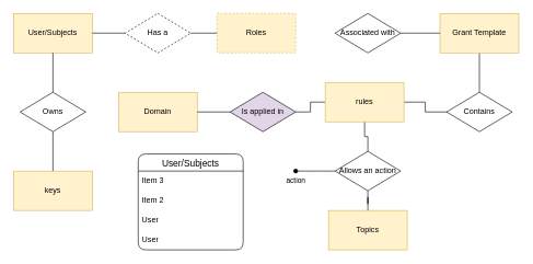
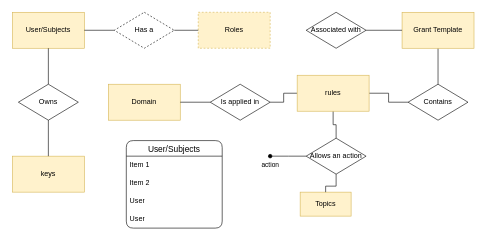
  <mxCell id="0" />
  <mxCell id="1" parent="0" />
  <mxCell id="2" value="User/Subjects" style="rounded=0;whiteSpace=wrap;html=1;fillColor=#fff2cc;strokeColor=#d6b656;" parent="1" vertex="1"><mxGeometry x="20" y="20" width="120" height="60" as="geometry" /></mxCell>
  <mxCell id="3" value="Roles" style="rounded=0;whiteSpace=wrap;html=1;fillColor=#fff2cc;strokeColor=#d6b656;dashed=1;" parent="1" vertex="1"><mxGeometry x="330" y="20" width="120" height="60" as="geometry" /></mxCell>
  <mxCell id="4" style="edgeStyle=orthogonalEdgeStyle;rounded=0;orthogonalLoop=1;jettySize=auto;html=1;entryX=0;entryY=0.5;entryDx=0;entryDy=0;endArrow=none;startFill=0;" parent="1" source="6" target="3" edge="1"><mxGeometry relative="1" as="geometry" /></mxCell>
  <mxCell id="5" style="edgeStyle=orthogonalEdgeStyle;rounded=0;orthogonalLoop=1;jettySize=auto;html=1;entryX=1;entryY=0.5;entryDx=0;entryDy=0;endArrow=none;startFill=0;" parent="1" source="6" target="2" edge="1"><mxGeometry relative="1" as="geometry" /></mxCell>
  <mxCell id="6" value="Has a" style="rhombus;whiteSpace=wrap;html=1;dashed=1;" parent="1" vertex="1"><mxGeometry x="190" y="20" width="100" height="60" as="geometry" /></mxCell>
  <mxCell id="7" style="edgeStyle=orthogonalEdgeStyle;rounded=0;orthogonalLoop=1;jettySize=auto;html=1;exitX=0.5;exitY=1;exitDx=0;exitDy=0;entryX=0.5;entryY=0;entryDx=0;entryDy=0;endArrow=none;startFill=0;" parent="1" source="8" target="12" edge="1"><mxGeometry relative="1" as="geometry" /></mxCell>
  <mxCell id="8" value="Grant Template" style="rounded=0;whiteSpace=wrap;html=1;fillColor=#fff2cc;strokeColor=#d6b656;" parent="1" vertex="1"><mxGeometry x="670" y="20" width="120" height="60" as="geometry" /></mxCell>
  <mxCell id="9" style="edgeStyle=orthogonalEdgeStyle;rounded=0;orthogonalLoop=1;jettySize=auto;html=1;exitX=1;exitY=0.5;exitDx=0;exitDy=0;entryX=0;entryY=0.5;entryDx=0;entryDy=0;endArrow=none;startFill=0;" parent="1" source="10" target="8" edge="1"><mxGeometry relative="1" as="geometry" /></mxCell>
  <mxCell id="10" value="&lt;p&gt;Associated with&lt;/p&gt;" style="rhombus;whiteSpace=wrap;html=1;" parent="1" vertex="1"><mxGeometry x="510" y="20" width="100" height="60" as="geometry" /></mxCell>
  <mxCell id="11" style="edgeStyle=orthogonalEdgeStyle;rounded=0;orthogonalLoop=1;jettySize=auto;html=1;exitX=0;exitY=0.5;exitDx=0;exitDy=0;endArrow=none;startFill=0;" parent="1" source="12" target="15" edge="1"><mxGeometry relative="1" as="geometry" /></mxCell>
  <mxCell id="12" value="&lt;p&gt;Contains&lt;/p&gt;" style="rhombus;whiteSpace=wrap;html=1;" parent="1" vertex="1"><mxGeometry x="680" y="140" width="100" height="60" as="geometry" /></mxCell>
  <mxCell id="13" style="edgeStyle=orthogonalEdgeStyle;rounded=0;orthogonalLoop=1;jettySize=auto;html=1;exitX=0;exitY=0.5;exitDx=0;exitDy=0;entryX=1;entryY=0.5;entryDx=0;entryDy=0;endArrow=none;startFill=0;" parent="1" source="15" target="18" edge="1"><mxGeometry relative="1" as="geometry" /></mxCell>
  <mxCell id="14" style="edgeStyle=orthogonalEdgeStyle;rounded=0;orthogonalLoop=1;jettySize=auto;html=1;exitX=0.5;exitY=1;exitDx=0;exitDy=0;entryX=0.5;entryY=0;entryDx=0;entryDy=0;endArrow=none;startFill=0;" parent="1" source="15" target="28" edge="1"><mxGeometry relative="1" as="geometry" /></mxCell>
  <mxCell id="15" value="rules" style="rounded=0;whiteSpace=wrap;html=1;fillColor=#fff2cc;strokeColor=#d6b656;" parent="1" vertex="1"><mxGeometry x="495" y="125" width="120" height="60" as="geometry" /></mxCell>
  <mxCell id="16" value="Domain" style="rounded=0;whiteSpace=wrap;html=1;fillColor=#fff2cc;strokeColor=#d6b656;" parent="1" vertex="1"><mxGeometry x="180" y="140" width="120" height="60" as="geometry" /></mxCell>
  <mxCell id="17" style="edgeStyle=orthogonalEdgeStyle;rounded=0;orthogonalLoop=1;jettySize=auto;html=1;entryX=1;entryY=0.5;entryDx=0;entryDy=0;endArrow=none;startFill=0;" parent="1" source="18" target="16" edge="1"><mxGeometry relative="1" as="geometry" /></mxCell>
- <mxCell id="18" value="&lt;p&gt;Is applied in&lt;/p&gt;" style="rhombus;whiteSpace=wrap;html=1;fillColor=#e1d5e7;" parent="1" vertex="1"><mxGeometry x="350" y="140" width="100" height="60" as="geometry" /></mxCell>
- <mxCell id="19" value="Topics" style="rounded=0;whiteSpace=wrap;html=1;fillColor=#fff2cc;strokeColor=#d6b656;" parent="1" vertex="1"><mxGeometry x="500" y="320" width="120" height="60" as="geometry" /></mxCell>
+ <mxCell id="18" value="&lt;p&gt;Is applied in&lt;/p&gt;" style="rhombus;whiteSpace=wrap;html=1;" parent="1" vertex="1"><mxGeometry x="350" y="140" width="100" height="60" as="geometry" /></mxCell>
+ <mxCell id="19" value="Topics" style="rounded=0;whiteSpace=wrap;html=1;fillColor=#fff2cc;strokeColor=#d6b656;" parent="1" vertex="1"><mxGeometry x="500" y="320" width="85" height="40" as="geometry" /></mxCell>
  <mxCell id="20" value="User/Subjects" style="swimlane;fontStyle=0;childLayout=stackLayout;horizontal=1;startSize=26;horizontalStack=0;resizeParent=1;resizeParentMax=0;resizeLast=0;collapsible=1;marginBottom=0;align=center;fontSize=14;rounded=1;" parent="1" vertex="1"><mxGeometry x="210" y="234" width="160" height="146" as="geometry"><mxRectangle x="-110" y="400" width="130" height="30" as="alternateBounds" /></mxGeometry></mxCell>
- <mxCell id="21" value="Item 3" style="text;strokeColor=none;fillColor=none;spacingLeft=4;spacingRight=4;overflow=hidden;rotatable=0;points=[[0,0.5],[1,0.5]];portConstraint=eastwest;fontSize=12;whiteSpace=wrap;html=1;" parent="20" vertex="1"><mxGeometry y="26" width="160" height="30" as="geometry" /></mxCell>
+ <mxCell id="21" value="Item 1" style="text;strokeColor=none;fillColor=none;spacingLeft=4;spacingRight=4;overflow=hidden;rotatable=0;points=[[0,0.5],[1,0.5]];portConstraint=eastwest;fontSize=12;whiteSpace=wrap;html=1;" parent="20" vertex="1"><mxGeometry y="26" width="160" height="30" as="geometry" /></mxCell>
  <mxCell id="22" value="Item 2" style="text;strokeColor=none;fillColor=none;spacingLeft=4;spacingRight=4;overflow=hidden;rotatable=0;points=[[0,0.5],[1,0.5]];portConstraint=eastwest;fontSize=12;whiteSpace=wrap;html=1;" parent="20" vertex="1"><mxGeometry y="56" width="160" height="30" as="geometry" /></mxCell>
  <mxCell id="23" value="User" style="text;strokeColor=none;fillColor=none;spacingLeft=4;spacingRight=4;overflow=hidden;rotatable=0;points=[[0,0.5],[1,0.5]];portConstraint=eastwest;fontSize=12;whiteSpace=wrap;html=1;" parent="20" vertex="1"><mxGeometry y="86" width="160" height="30" as="geometry" /></mxCell>
  <mxCell id="24" value="User" style="text;strokeColor=none;fillColor=none;spacingLeft=4;spacingRight=4;overflow=hidden;rotatable=0;points=[[0,0.5],[1,0.5]];portConstraint=eastwest;fontSize=12;whiteSpace=wrap;html=1;" parent="20" vertex="1"><mxGeometry y="116" width="160" height="30" as="geometry" /></mxCell>
  <mxCell id="25" style="edgeStyle=orthogonalEdgeStyle;rounded=0;orthogonalLoop=1;jettySize=auto;html=1;exitX=0;exitY=0.5;exitDx=0;exitDy=0;endArrow=oval;endFill=1;" parent="1" source="28" edge="1"><mxGeometry relative="1" as="geometry"><mxPoint x="450" y="260" as="targetPoint" /></mxGeometry></mxCell>
  <mxCell id="26" value="action" style="edgeLabel;html=1;align=center;verticalAlign=middle;resizable=0;points=[];" parent="25" vertex="1" connectable="0"><mxGeometry x="1" y="-3" relative="1" as="geometry"><mxPoint y="18" as="offset" /></mxGeometry></mxCell>
  <mxCell id="27" style="edgeStyle=orthogonalEdgeStyle;rounded=0;orthogonalLoop=1;jettySize=auto;html=1;entryX=0.5;entryY=0;entryDx=0;entryDy=0;endArrow=none;startFill=0;" parent="1" source="28" target="19" edge="1"><mxGeometry relative="1" as="geometry" /></mxCell>
  <mxCell id="28" value="Allows an action" style="rhombus;whiteSpace=wrap;html=1;" parent="1" vertex="1"><mxGeometry x="510" y="230" width="100" height="60" as="geometry" /></mxCell>
  <mxCell id="29" value="keys" style="rounded=0;whiteSpace=wrap;html=1;fillColor=#fff2cc;strokeColor=#d6b656;" vertex="1" parent="1"><mxGeometry x="20" y="260" width="120" height="60" as="geometry" /></mxCell>
  <mxCell id="30" value="&lt;p&gt;Owns&lt;/p&gt;" style="rhombus;whiteSpace=wrap;html=1;" vertex="1" parent="1"><mxGeometry x="30" y="140" width="100" height="60" as="geometry" /></mxCell>
  <mxCell id="31" style="edgeStyle=orthogonalEdgeStyle;rounded=0;orthogonalLoop=1;jettySize=auto;html=1;entryX=0.5;entryY=1;entryDx=0;entryDy=0;endArrow=none;startFill=0;exitX=0.5;exitY=0;exitDx=0;exitDy=0;" edge="1" parent="1" source="30" target="2"><mxGeometry relative="1" as="geometry"><mxPoint x="120" y="80" as="sourcePoint" /><mxPoint x="70" y="80" as="targetPoint" /></mxGeometry></mxCell>
  <mxCell id="32" style="edgeStyle=orthogonalEdgeStyle;rounded=0;orthogonalLoop=1;jettySize=auto;html=1;entryX=0.5;entryY=1;entryDx=0;entryDy=0;endArrow=none;startFill=0;exitX=0.5;exitY=0;exitDx=0;exitDy=0;" edge="1" parent="1" source="29" target="30"><mxGeometry relative="1" as="geometry"><mxPoint x="-40" y="210" as="sourcePoint" /><mxPoint x="-40" y="150" as="targetPoint" /></mxGeometry></mxCell>
